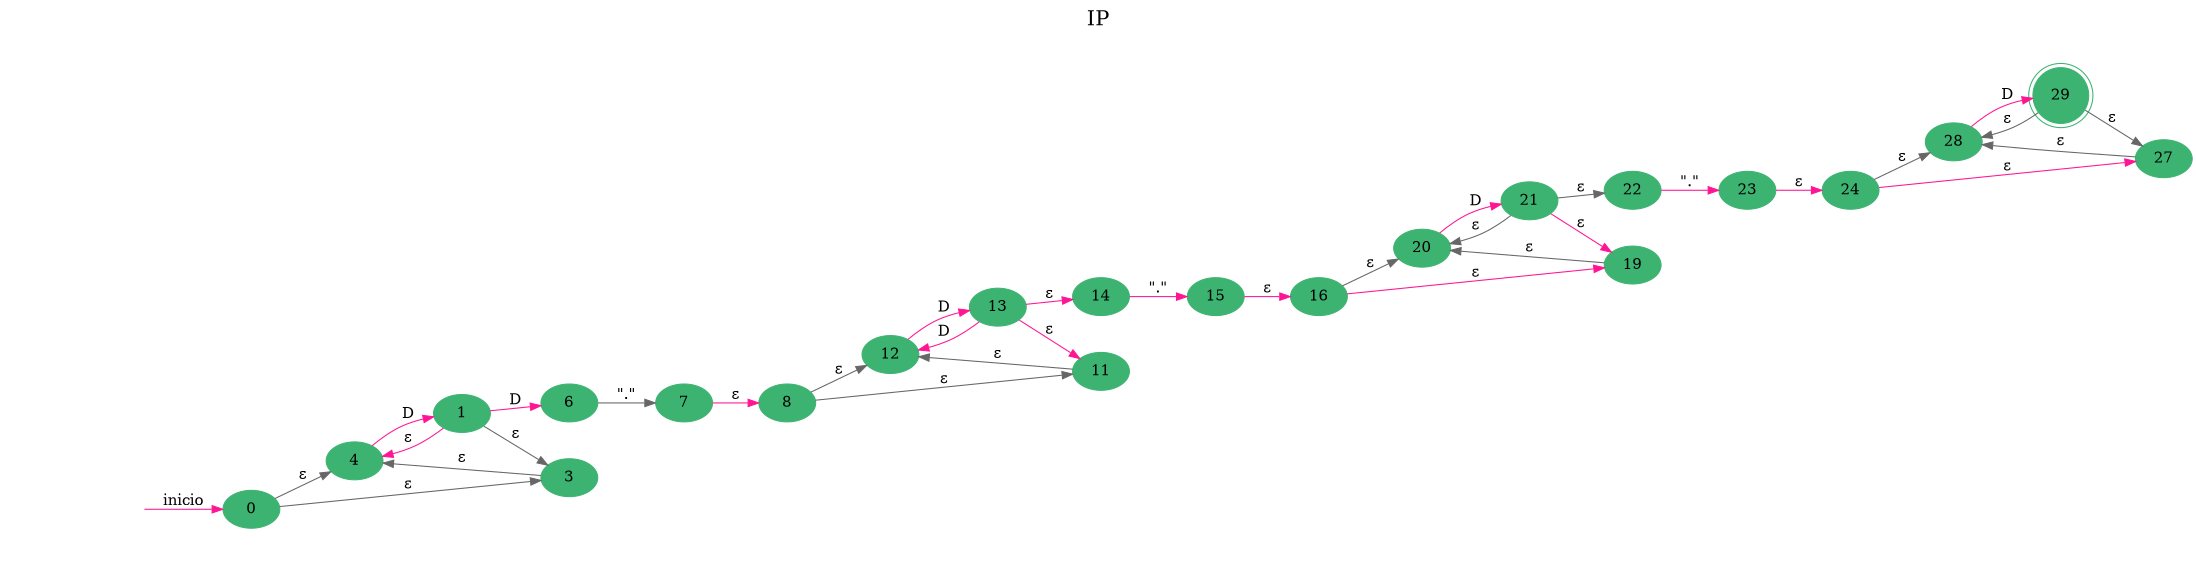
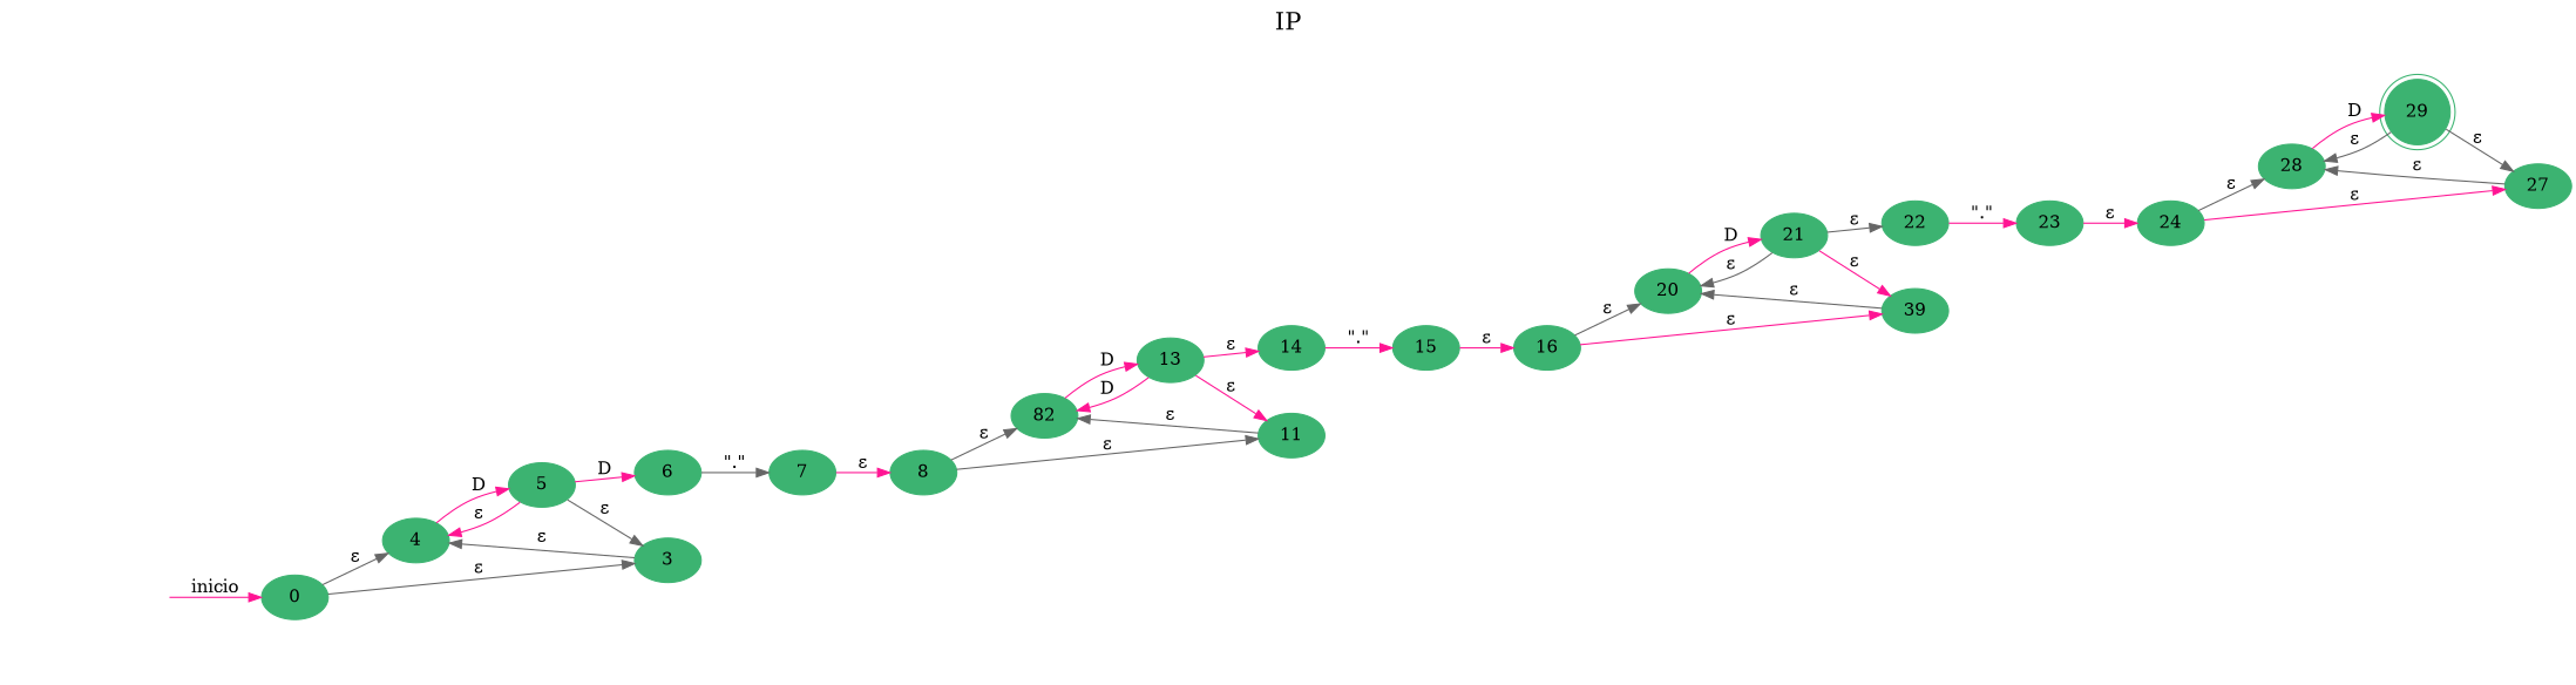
  digraph {
    fontsize=20
    label=IP
    labelloc=t
    rankdir=LR
    node [color=mediumseagreen style=filled]
    edge [color=deeppink]
    0
    4
    3
-   5 [label=1]
+   5
    6
    7
    8
-   12
+   12 [label=82]
    11
    13
    14
    15
    16
    20
-   19
+   19 [label=39]
    21
    22
    23
    24
    28
    27
    29 [shape=doublecircle]
    secret_node [color=midnightblue fontcolor=white shape=circle style=invis]
    0 -> 4 [color=gray40 label="ε"]
    0 -> 3 [color=gray40 label="ε"]
    4 -> 5 [label=D]
    3 -> 4 [color=gray40 label="ε"]
    5 -> 4 [label="ε"]
    5 -> 3 [color=gray40 label="ε"]
    5 -> 6 [label=D]
    6 -> 7 [color=gray40 label="\".\""]
    7 -> 8 [label="ε"]
    8 -> 12 [color=gray40 label="ε"]
    8 -> 11 [color=gray40 label="ε"]
    12 -> 13 [label=D]
    11 -> 12 [color=gray40 label="ε"]
    13 -> 12 [label=D]
    13 -> 11 [label="ε"]
    13 -> 14 [label="ε"]
    14 -> 15 [label="\".\""]
    15 -> 16 [label="ε"]
    16 -> 20 [color=gray40 label="ε"]
    16 -> 19 [label="ε"]
    20 -> 21 [label=D]
    19 -> 20 [color=gray40 label="ε"]
    21 -> 20 [color=gray40 label="ε"]
    21 -> 19 [label="ε"]
    21 -> 22 [color=gray40 label="ε"]
    22 -> 23 [label="\".\""]
    23 -> 24 [label="ε"]
    24 -> 28 [color=gray40 label="ε"]
    24 -> 27 [label="ε"]
    28 -> 29 [label=D]
    27 -> 28 [color=gray40 label="ε"]
    29 -> 28 [color=gray40 label="ε"]
    29 -> 27 [color=gray40 label="ε"]
    secret_node -> 0 [label=inicio]
  }
